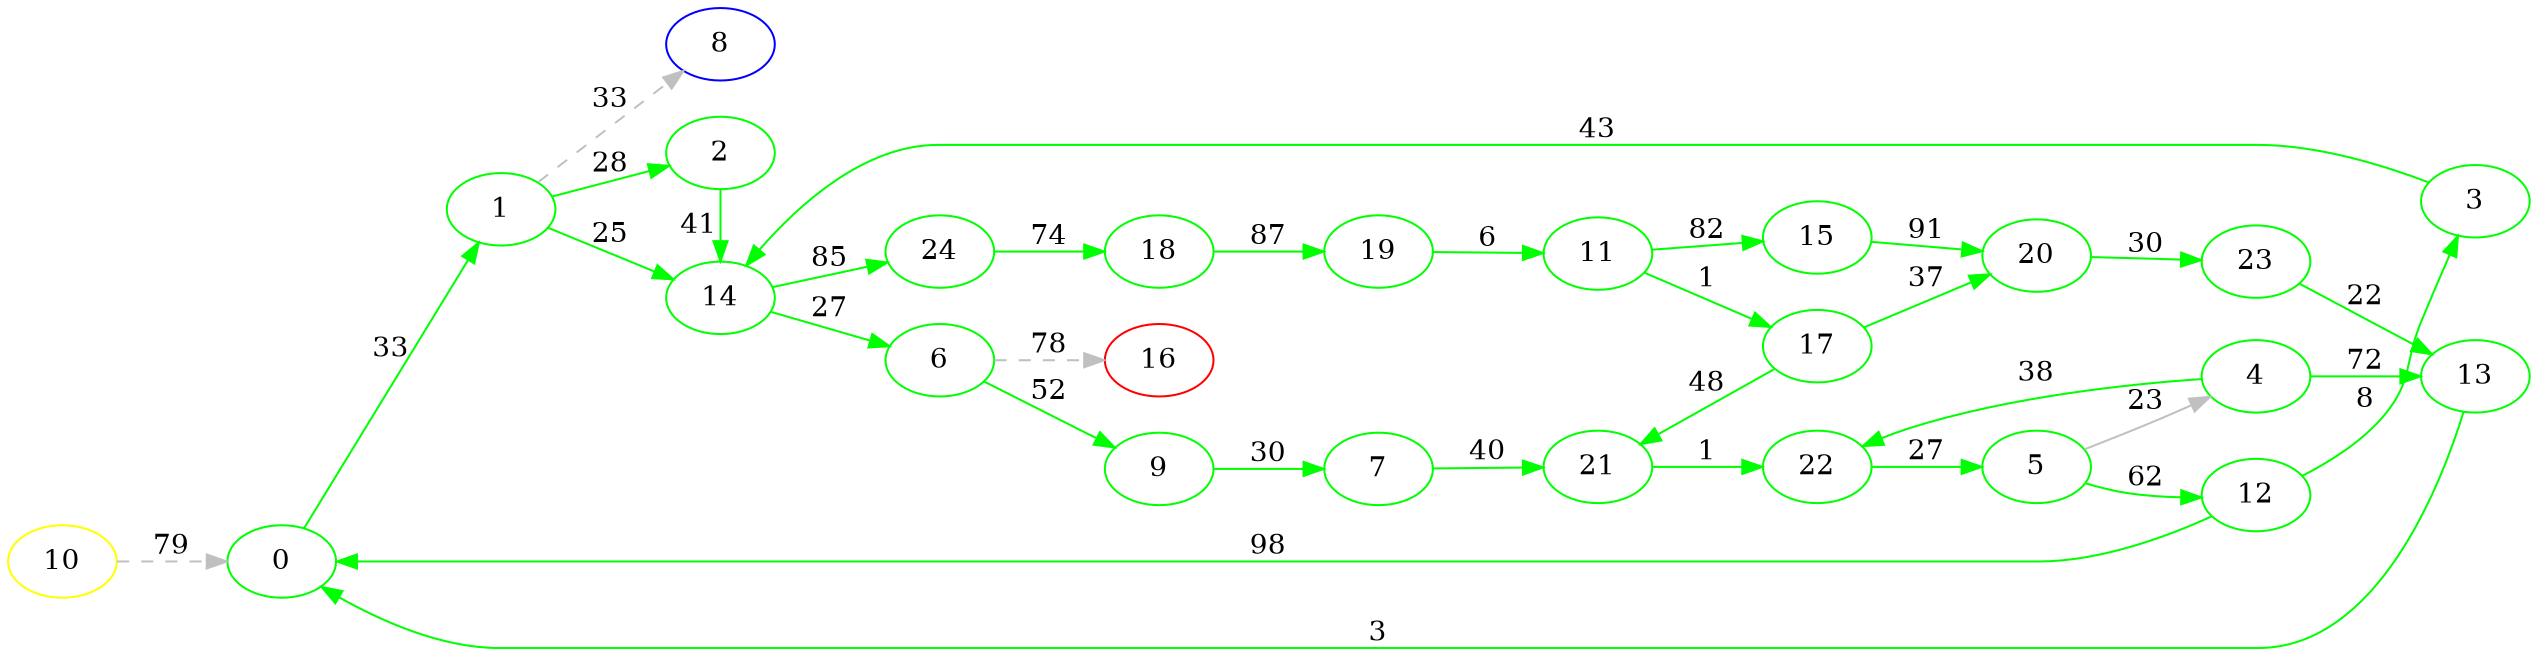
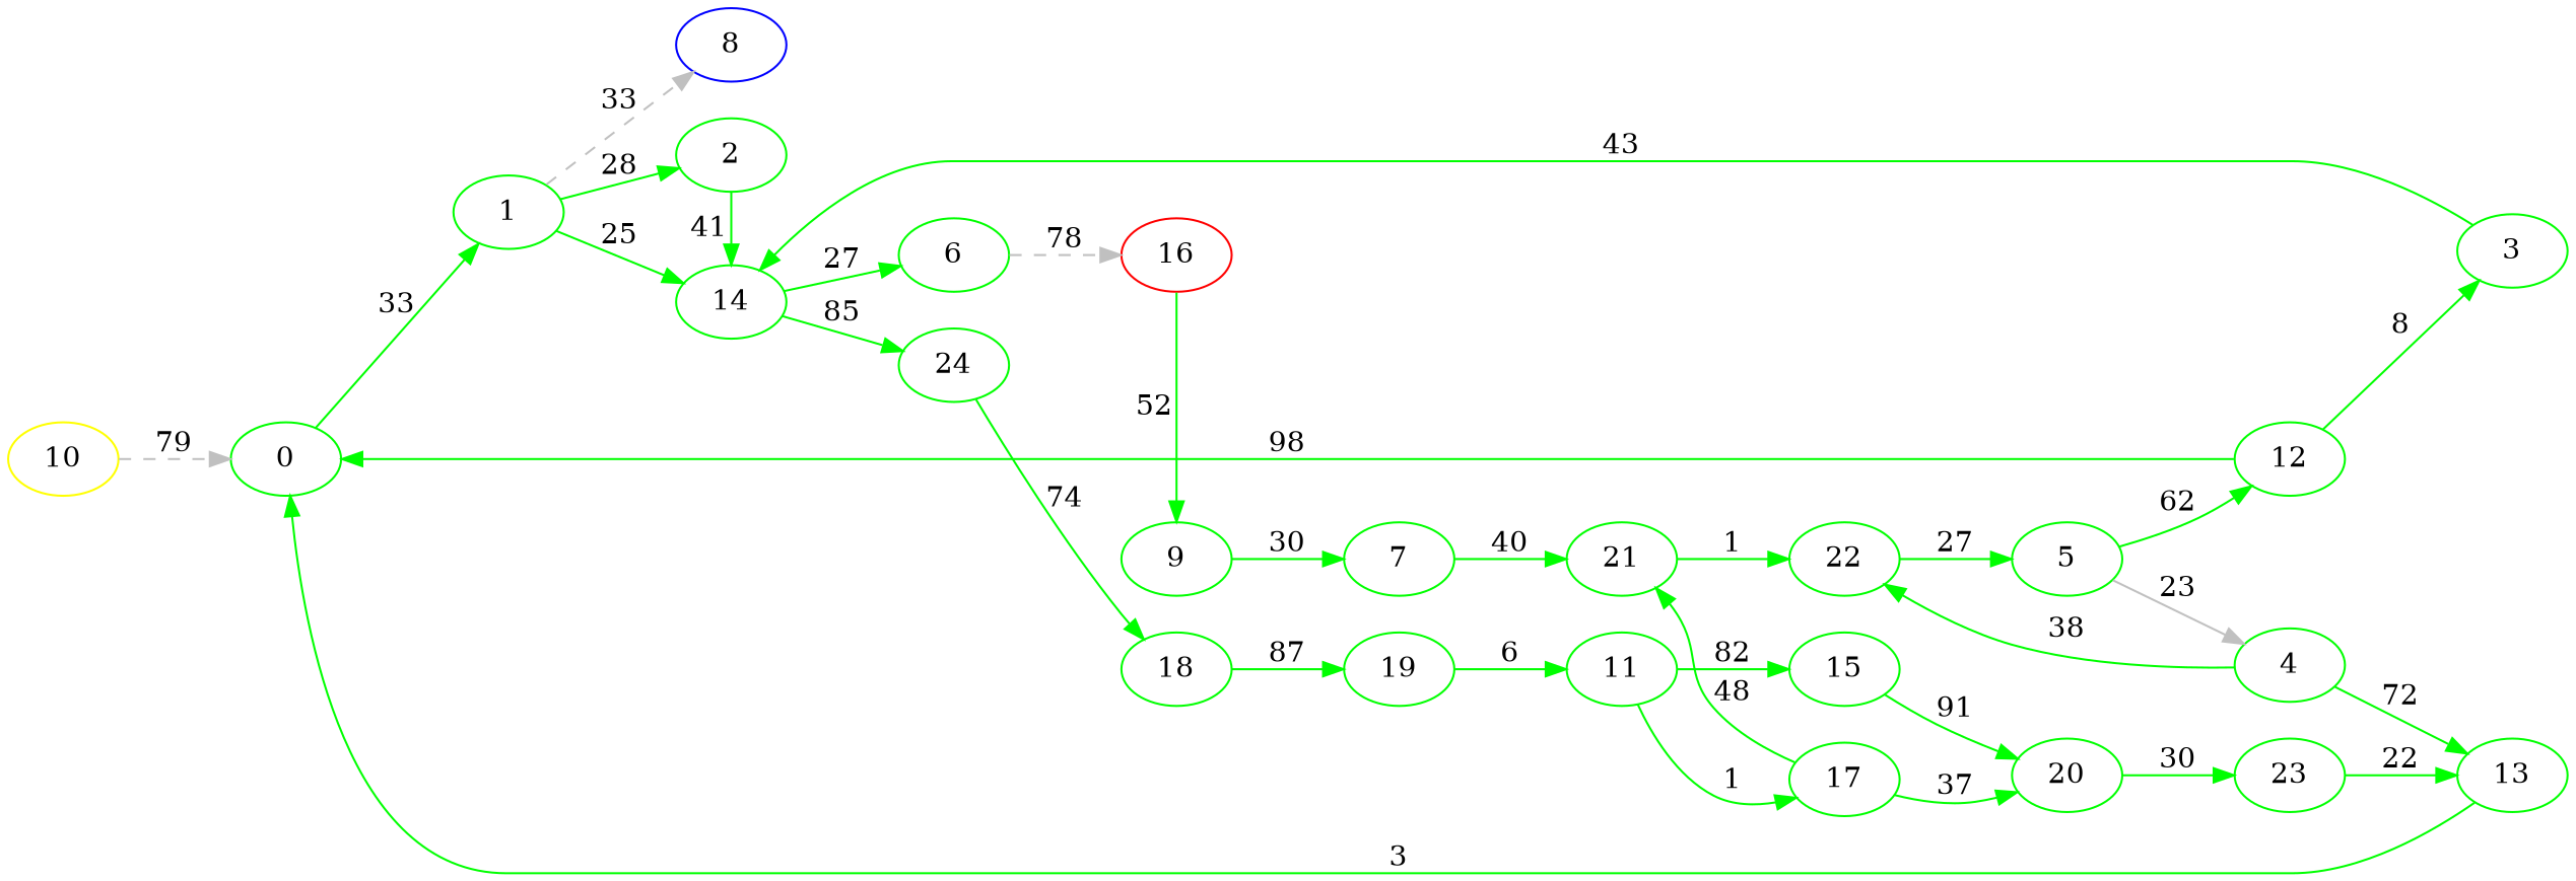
  digraph {
    fontname="DejaVu Serif"
    rankdir=LR
    ranksep=equally
    node [color=green fontname="DejaVu Serif"]
    edge [color=green fontname="DejaVu Serif"]
    0
    1
    14
    2
    8 [color=blue]
    24
    6
    18
    9
    16 [color=red]
    19
    7
    11
    21
    17
    15
    22
    20
    5
    23
    4
    12
    13
    3
    10 [color=yellow]
    subgraph sub_1 {
      rank=same
      0
    }
    subgraph sub_2 {
      rank=same
      1
    }
    subgraph sub_3 {
      rank=same
      14
      2
      8
    }
    subgraph sub_4 {
      rank=same
      24
      6
    }
    subgraph sub_5 {
      rank=same
      18
      9
      16
    }
    subgraph sub_6 {
      rank=same
      19
      7
    }
    subgraph sub_7 {
      rank=same
      11
      21
    }
    subgraph sub_8 {
      rank=same
      17
      15
      22
    }
    subgraph sub_9 {
      rank=same
      20
      5
    }
    subgraph sub_10 {
      rank=same
      23
      4
      12
    }
    subgraph sub_11 {
      rank=same
      13
      3
    }
    subgraph sub_12 {
      rank=same
    }
    subgraph sub_13 {
      rank=same
      10
    }
    subgraph sub_14 {
      rank=same
    }
    0 -> 1 [label=33]
    1 -> 14 [label=25]
    1 -> 2 [label=28]
    1 -> 8 [color=grey label=33 style=dashed]
    14 -> 24 [label=85]
    14 -> 6 [label=27]
    2 -> 14 [label=41]
    24 -> 18 [label=74]
-   6 -> 9 [label=52]
+   16 -> 9 [label=52]
    6 -> 16 [color=grey label=78 style=dashed]
    18 -> 19 [label=87]
    9 -> 7 [label=30]
    19 -> 11 [label=6]
    7 -> 21 [label=40]
    11 -> 17 [label=1]
    11 -> 15 [label=82]
    21 -> 22 [label=1]
    17 -> 21 [label=48]
    17 -> 20 [label=37]
    15 -> 20 [label=91]
    22 -> 5 [label=27]
    20 -> 23 [label=30]
    5 -> 4 [color=grey label=23]
    5 -> 12 [label=62]
    23 -> 13 [label=22]
    4 -> 22 [label=38]
    4 -> 13 [label=72]
    12 -> 0 [label=98]
    12 -> 3 [label=8]
    13 -> 0 [label=3]
    3 -> 14 [label=43]
    10 -> 0 [color=grey label=79 style=dashed]
  }
